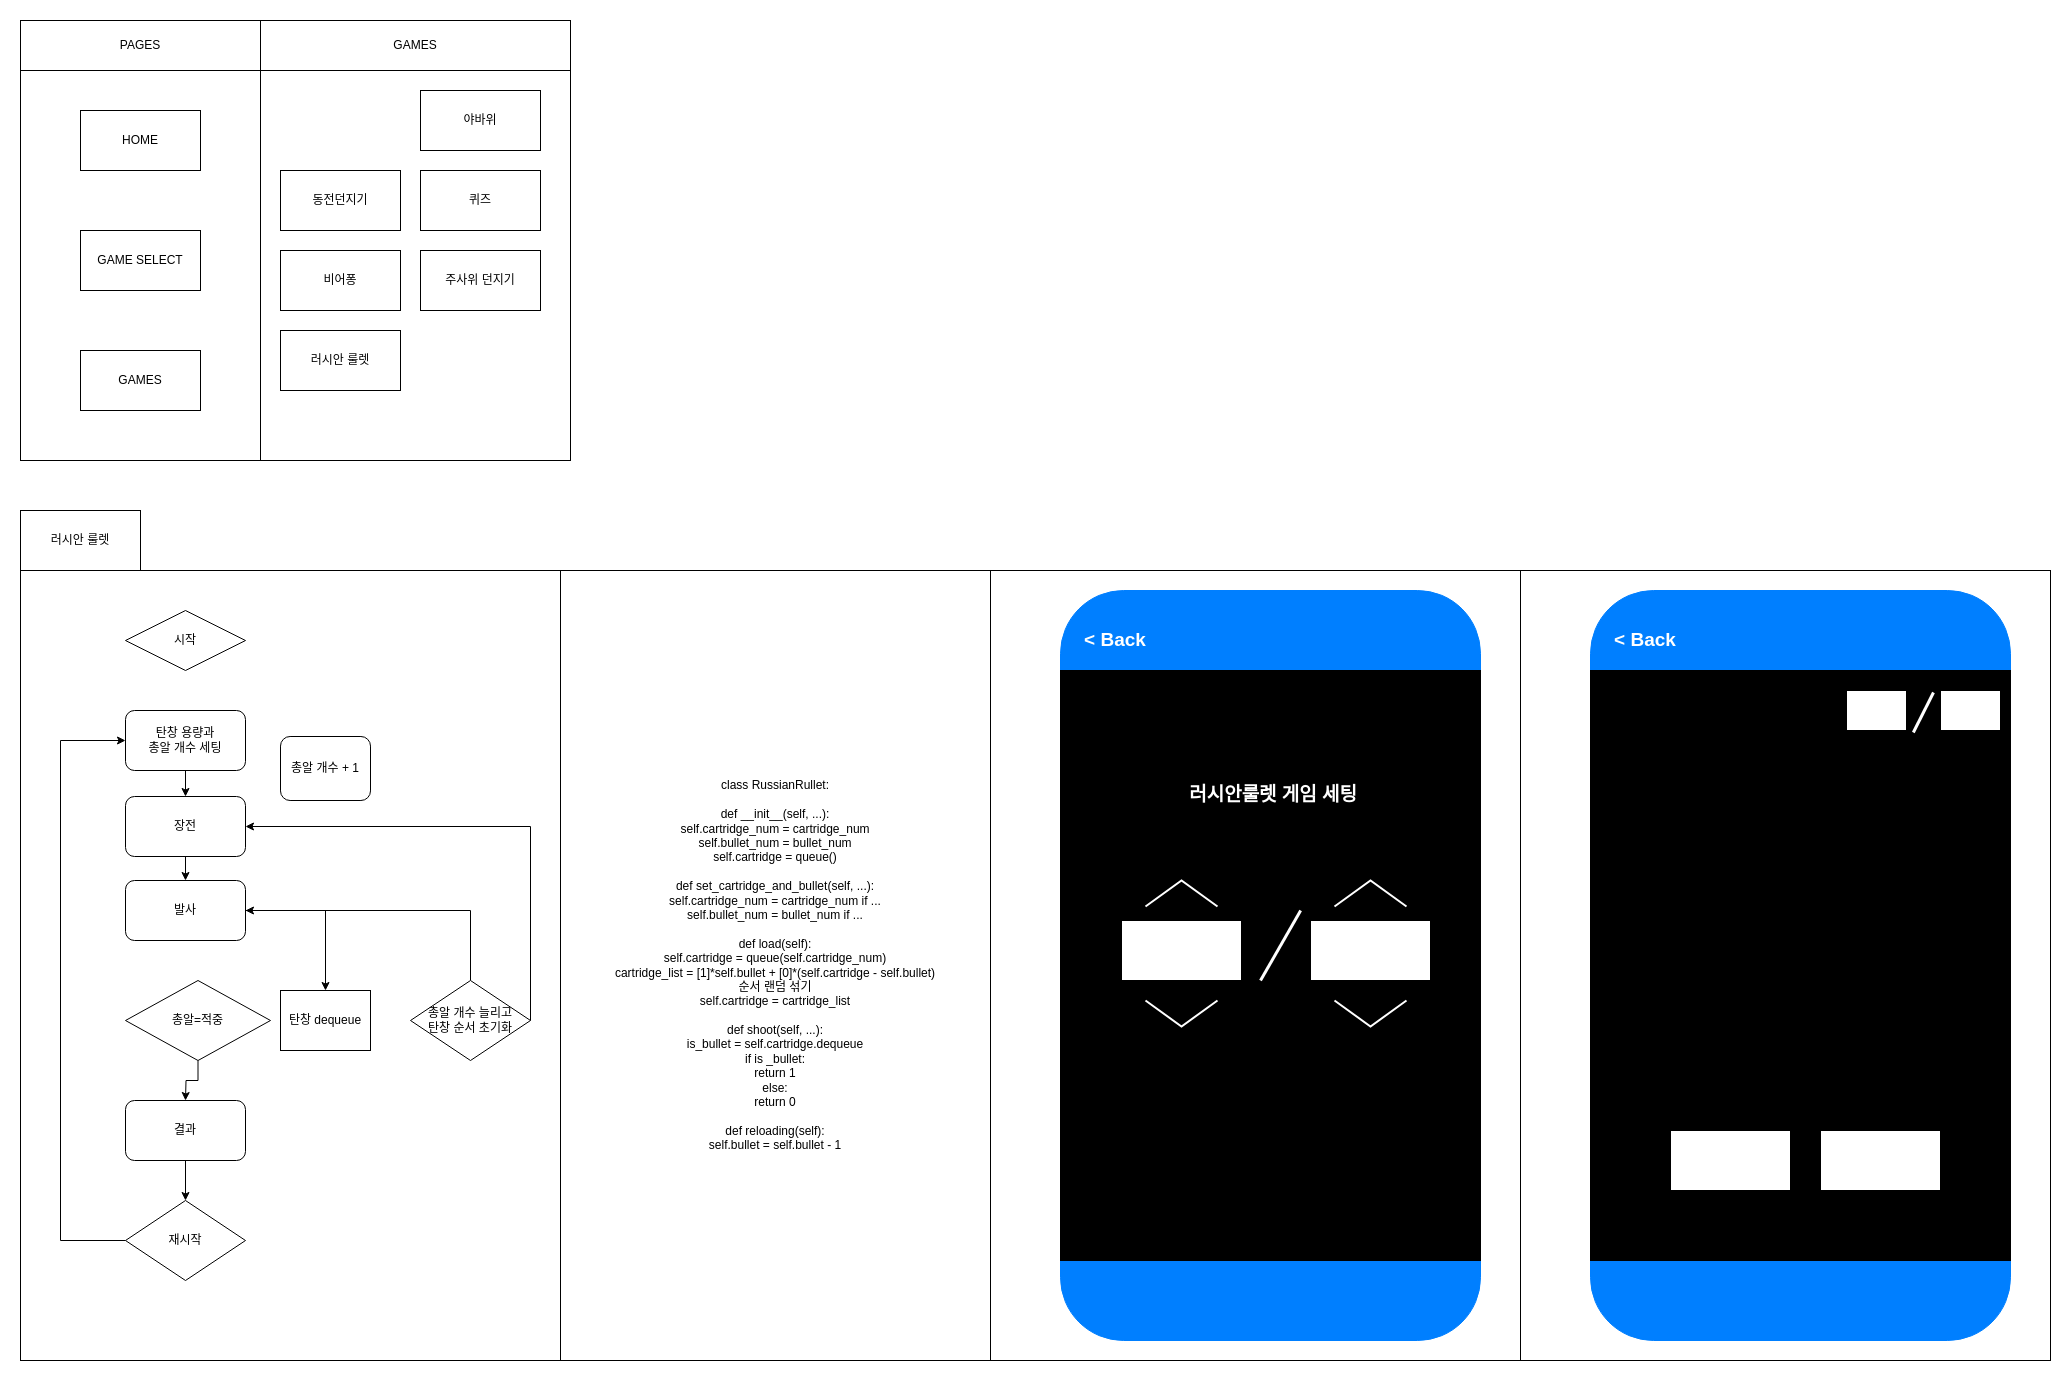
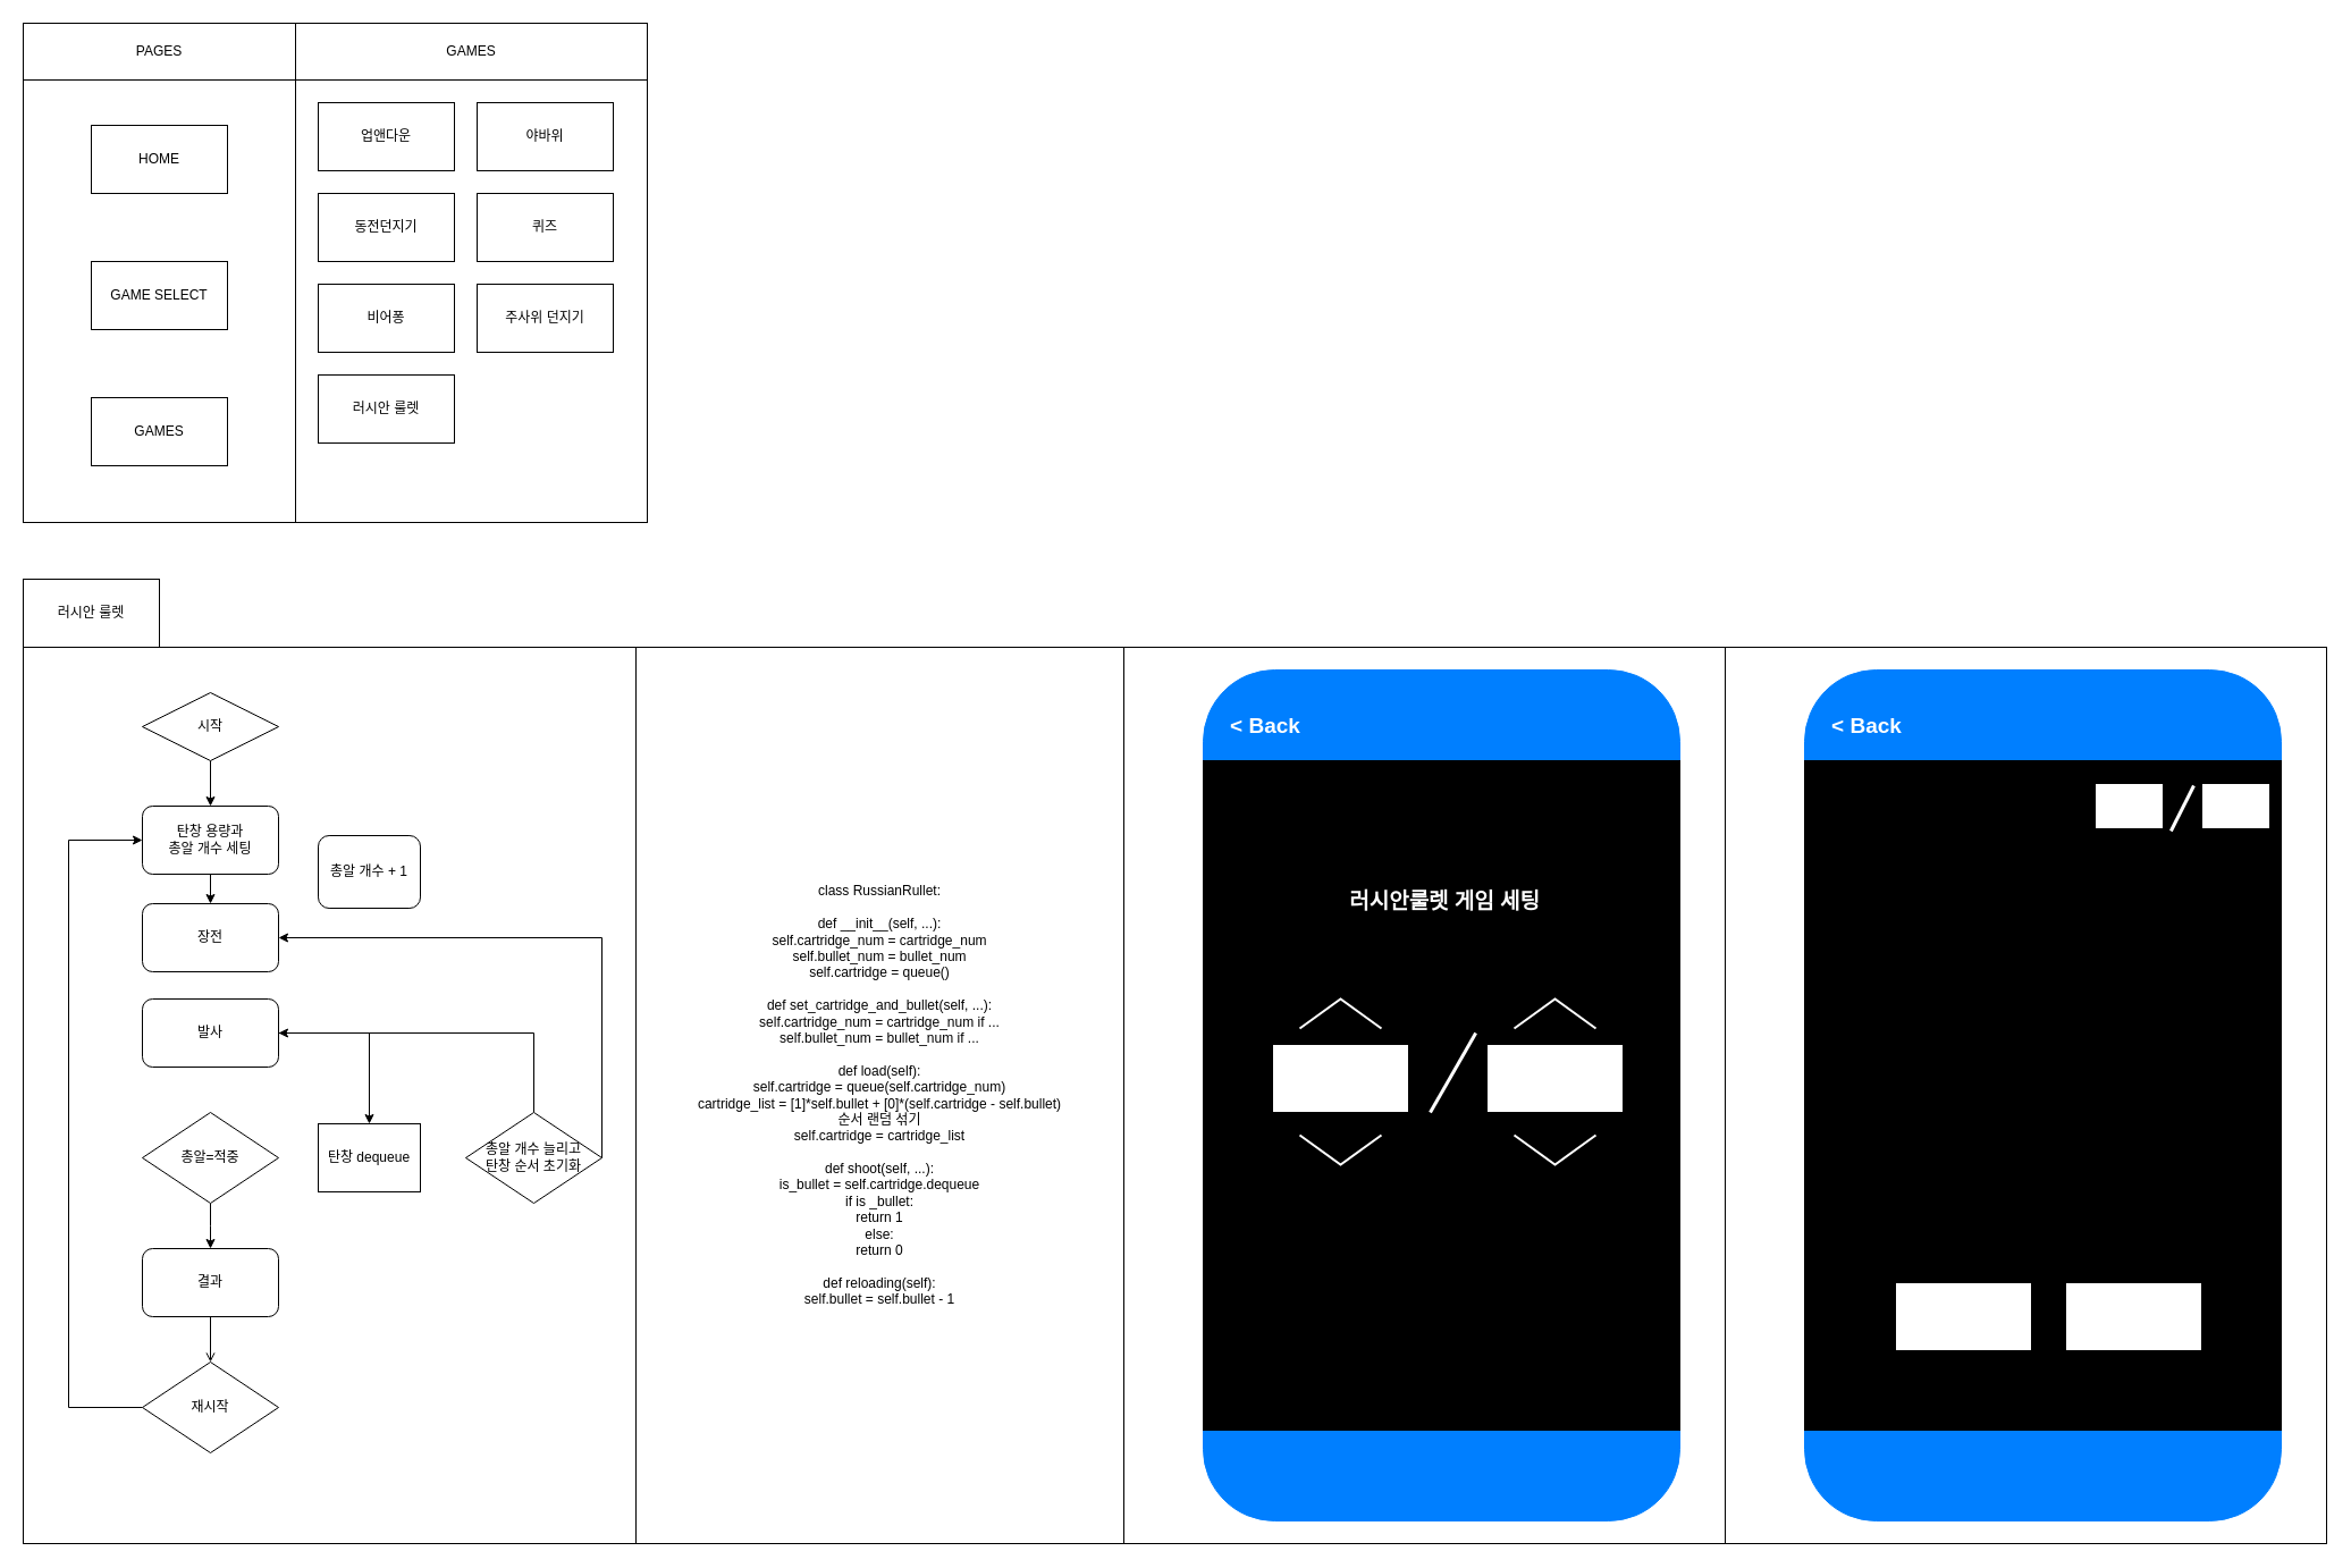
  <mxCell id="0" />
  <mxCell id="1" parent="0" />
  <mxCell id="2" value="" style="rounded=0;whiteSpace=wrap;html=1;" parent="1" vertex="1"><mxGeometry x="20" y="70" width="240" height="390" as="geometry" /></mxCell>
  <mxCell id="3" value="HOME" style="rounded=0;whiteSpace=wrap;html=1;" parent="1" vertex="1"><mxGeometry x="80" y="110" width="120" height="60" as="geometry" /></mxCell>
  <mxCell id="4" value="GAMES" style="rounded=0;whiteSpace=wrap;html=1;" parent="1" vertex="1"><mxGeometry x="80" y="350" width="120" height="60" as="geometry" /></mxCell>
  <mxCell id="5" value="GAME SELECT" style="rounded=0;whiteSpace=wrap;html=1;" parent="1" vertex="1"><mxGeometry x="80" y="230" width="120" height="60" as="geometry" /></mxCell>
  <mxCell id="6" value="PAGES" style="rounded=0;whiteSpace=wrap;html=1;" parent="1" vertex="1"><mxGeometry x="20" y="20" width="240" height="50" as="geometry" /></mxCell>
  <mxCell id="7" value="GAMES" style="rounded=0;whiteSpace=wrap;html=1;" parent="1" vertex="1"><mxGeometry x="260" y="20" width="310" height="50" as="geometry" /></mxCell>
  <mxCell id="8" value="" style="rounded=0;whiteSpace=wrap;html=1;" parent="1" vertex="1"><mxGeometry x="260" y="70" width="310" height="390" as="geometry" /></mxCell>
  <mxCell id="9" value="야바위" style="rounded=0;whiteSpace=wrap;html=1;" parent="1" vertex="1"><mxGeometry x="420" y="90" width="120" height="60" as="geometry" /></mxCell>
  <mxCell id="10" value="비어퐁" style="rounded=0;whiteSpace=wrap;html=1;" parent="1" vertex="1"><mxGeometry x="280" y="250" width="120" height="60" as="geometry" /></mxCell>
+ <mxCell id="11" value="업앤다운" style="rounded=0;whiteSpace=wrap;html=1;" parent="1" vertex="1"><mxGeometry x="280" y="90" width="120" height="60" as="geometry" /></mxCell>
  <mxCell id="12" value="동전던지기" style="rounded=0;whiteSpace=wrap;html=1;" parent="1" vertex="1"><mxGeometry x="280" y="170" width="120" height="60" as="geometry" /></mxCell>
  <mxCell id="13" value="퀴즈" style="rounded=0;whiteSpace=wrap;html=1;" parent="1" vertex="1"><mxGeometry x="420" y="170" width="120" height="60" as="geometry" /></mxCell>
  <mxCell id="14" value="주사위 던지기" style="rounded=0;whiteSpace=wrap;html=1;" parent="1" vertex="1"><mxGeometry x="420" y="250" width="120" height="60" as="geometry" /></mxCell>
  <mxCell id="15" value="러시안 룰렛" style="rounded=0;whiteSpace=wrap;html=1;" vertex="1" parent="1"><mxGeometry x="280" y="330" width="120" height="60" as="geometry" /></mxCell>
  <mxCell id="16" value="러시안 룰렛" style="rounded=0;whiteSpace=wrap;html=1;" vertex="1" parent="1"><mxGeometry x="20" y="510" width="120" height="60" as="geometry" /></mxCell>
  <mxCell id="17" value="" style="rounded=0;whiteSpace=wrap;html=1;" vertex="1" parent="1"><mxGeometry x="20" y="570" width="540" height="790" as="geometry" /></mxCell>
+ <mxCell id="18" style="edgeStyle=orthogonalEdgeStyle;rounded=0;orthogonalLoop=1;jettySize=auto;html=1;entryX=0.5;entryY=0;entryDx=0;entryDy=0;" edge="1" parent="1" source="19" target="21"><mxGeometry relative="1" as="geometry" /></mxCell>
  <mxCell id="19" value="시작" style="rhombus;whiteSpace=wrap;html=1;" vertex="1" parent="1"><mxGeometry x="125" y="610" width="120" height="60" as="geometry" /></mxCell>
  <mxCell id="20" style="edgeStyle=orthogonalEdgeStyle;rounded=0;orthogonalLoop=1;jettySize=auto;html=1;entryX=0.5;entryY=0;entryDx=0;entryDy=0;" edge="1" parent="1" source="21" target="37"><mxGeometry relative="1" as="geometry" /></mxCell>
  <mxCell id="21" value="탄창 용량과&lt;div&gt;총알 개수 세팅&lt;/div&gt;" style="rounded=1;whiteSpace=wrap;html=1;" vertex="1" parent="1"><mxGeometry x="125" y="710" width="120" height="60" as="geometry" /></mxCell>
  <mxCell id="22" style="edgeStyle=orthogonalEdgeStyle;rounded=0;orthogonalLoop=1;jettySize=auto;html=1;" edge="1" parent="1" source="23" target="35"><mxGeometry relative="1" as="geometry" /></mxCell>
  <mxCell id="23" value="발사" style="rounded=1;whiteSpace=wrap;html=1;" vertex="1" parent="1"><mxGeometry x="125" y="880" width="120" height="60" as="geometry" /></mxCell>
  <mxCell id="24" style="edgeStyle=orthogonalEdgeStyle;rounded=0;orthogonalLoop=1;jettySize=auto;html=1;entryX=0.5;entryY=0;entryDx=0;entryDy=0;" edge="1" parent="1" source="25"><mxGeometry relative="1" as="geometry"><mxPoint x="185" y="1100" as="targetPoint" /></mxGeometry></mxCell>
- <mxCell id="25" value="총알=적중" style="rhombus;whiteSpace=wrap;html=1;" vertex="1" parent="1"><mxGeometry x="125" y="980" width="145" height="80" as="geometry" /></mxCell>
+ <mxCell id="25" value="총알=적중" style="rhombus;whiteSpace=wrap;html=1;" vertex="1" parent="1"><mxGeometry x="125" y="980" width="120" height="80" as="geometry" /></mxCell>
  <mxCell id="26" style="edgeStyle=orthogonalEdgeStyle;rounded=0;orthogonalLoop=1;jettySize=auto;html=1;entryX=0;entryY=0.5;entryDx=0;entryDy=0;" edge="1" parent="1" source="27" target="21"><mxGeometry relative="1" as="geometry"><Array as="points"><mxPoint x="60" y="1240" /><mxPoint x="60" y="740" /></Array></mxGeometry></mxCell>
  <mxCell id="27" value="재시작" style="rhombus;whiteSpace=wrap;html=1;" vertex="1" parent="1"><mxGeometry x="125" y="1200" width="120" height="80" as="geometry" /></mxCell>
  <mxCell id="28" style="edgeStyle=orthogonalEdgeStyle;rounded=0;orthogonalLoop=1;jettySize=auto;html=1;entryX=1;entryY=0.5;entryDx=0;entryDy=0;exitX=0.5;exitY=0;exitDx=0;exitDy=0;" edge="1" parent="1" source="30" target="23"><mxGeometry relative="1" as="geometry" /></mxCell>
  <mxCell id="29" style="edgeStyle=orthogonalEdgeStyle;rounded=0;orthogonalLoop=1;jettySize=auto;html=1;entryX=1;entryY=0.5;entryDx=0;entryDy=0;exitX=1;exitY=0.5;exitDx=0;exitDy=0;" edge="1" parent="1" source="30" target="37"><mxGeometry relative="1" as="geometry"><Array as="points"><mxPoint x="530" y="826" /></Array></mxGeometry></mxCell>
  <mxCell id="30" value="총알 개수 늘리고&lt;div&gt;탄창 순서 초기화&lt;/div&gt;" style="rhombus;whiteSpace=wrap;html=1;" vertex="1" parent="1"><mxGeometry x="410" y="980" width="120" height="80" as="geometry" /></mxCell>
- <mxCell id="31" style="edgeStyle=orthogonalEdgeStyle;rounded=0;orthogonalLoop=1;jettySize=auto;html=1;entryX=0.5;entryY=0;entryDx=0;entryDy=0;" edge="1" parent="1" source="32" target="27"><mxGeometry relative="1" as="geometry" /></mxCell>
+ <mxCell id="31" style="edgeStyle=orthogonalEdgeStyle;rounded=0;orthogonalLoop=1;jettySize=auto;html=1;entryX=0.5;entryY=0;entryDx=0;entryDy=0;endArrow=open;" edge="1" parent="1" source="32" target="27"><mxGeometry relative="1" as="geometry" /></mxCell>
  <mxCell id="32" value="결과" style="rounded=1;whiteSpace=wrap;html=1;" vertex="1" parent="1"><mxGeometry x="125" y="1100" width="120" height="60" as="geometry" /></mxCell>
  <mxCell id="33" value="class RussianRullet:&lt;div&gt;&lt;br&gt;&lt;div&gt;def __init__(self, ...):&lt;/div&gt;&lt;div&gt;self.cartridge_num = cartridge_num&lt;/div&gt;&lt;div&gt;self.bullet_num = bullet_num&lt;/div&gt;&lt;div&gt;self.cartridge = queue()&lt;/div&gt;&lt;div&gt;&lt;br&gt;&lt;/div&gt;&lt;div&gt;def set_cartridge_and_bullet(self, ...):&lt;/div&gt;&lt;div&gt;self.cartridge_num = cartridge_num if ...&lt;/div&gt;&lt;div&gt;self.bullet_num = bullet_num if ...&lt;/div&gt;&lt;div&gt;&lt;br&gt;&lt;/div&gt;&lt;div&gt;def load(self):&lt;/div&gt;&lt;div&gt;self.cartridge = queue(self.cartridge_num)&lt;br&gt;&lt;/div&gt;&lt;div&gt;cartridge_list = [1]*self.bullet + [0]*(self.cartridge - self.bullet)&lt;/div&gt;&lt;div&gt;순서 랜덤 섞기&lt;/div&gt;&lt;div&gt;self.cartridge = cartridge_list&lt;/div&gt;&lt;div&gt;&lt;br&gt;&lt;/div&gt;&lt;div&gt;def shoot(self, ...):&lt;/div&gt;&lt;div&gt;is_bullet = self.cartridge.dequeue&lt;/div&gt;&lt;/div&gt;&lt;div&gt;if is _bullet:&lt;/div&gt;&lt;div&gt;return 1&lt;/div&gt;&lt;div&gt;else:&lt;/div&gt;&lt;div&gt;return 0&lt;/div&gt;&lt;div&gt;&lt;br&gt;&lt;/div&gt;&lt;div&gt;def reloading(self):&lt;br&gt;&lt;/div&gt;&lt;div&gt;self.bullet = self.bullet - 1&lt;/div&gt;" style="rounded=0;whiteSpace=wrap;html=1;" vertex="1" parent="1"><mxGeometry x="560" y="570" width="430" height="790" as="geometry" /></mxCell>
  <mxCell id="34" value="총알 개수 + 1" style="rounded=1;whiteSpace=wrap;html=1;" vertex="1" parent="1"><mxGeometry x="280" y="736" width="90" height="64" as="geometry" /></mxCell>
  <mxCell id="35" value="탄창 dequeue" style="whiteSpace=wrap;html=1;rounded=0;" vertex="1" parent="1"><mxGeometry x="280" y="990" width="90" height="60" as="geometry" /></mxCell>
- <mxCell id="36" style="edgeStyle=orthogonalEdgeStyle;rounded=0;orthogonalLoop=1;jettySize=auto;html=1;exitX=0.5;exitY=1;exitDx=0;exitDy=0;entryX=0.5;entryY=0;entryDx=0;entryDy=0;" edge="1" parent="1" source="37" target="23"><mxGeometry relative="1" as="geometry" /></mxCell>
  <mxCell id="37" value="장전" style="rounded=1;whiteSpace=wrap;html=1;" vertex="1" parent="1"><mxGeometry x="125" y="796" width="120" height="60" as="geometry" /></mxCell>
  <mxCell id="38" value="" style="rounded=0;whiteSpace=wrap;html=1;" vertex="1" parent="1"><mxGeometry x="990" y="570" width="530" height="790" as="geometry" /></mxCell>
  <mxCell id="39" value="" style="rounded=1;whiteSpace=wrap;html=1;fillColor=#007FFF;strokeColor=#007FFF;" vertex="1" parent="1"><mxGeometry x="1060" y="590" width="420" height="750" as="geometry" /></mxCell>
  <mxCell id="40" value="" style="rounded=0;whiteSpace=wrap;html=1;fillColor=#000000;" vertex="1" parent="1"><mxGeometry x="1060" y="670" width="420" height="590" as="geometry" /></mxCell>
  <mxCell id="41" value="&lt;font size=&quot;1&quot; color=&quot;#ffffff&quot;&gt;&lt;b style=&quot;font-size: 19px;&quot;&gt;&amp;lt; Back&lt;/b&gt;&lt;/font&gt;" style="text;strokeColor=none;align=center;fillColor=none;html=1;verticalAlign=middle;whiteSpace=wrap;rounded=0;" vertex="1" parent="1"><mxGeometry x="1080" y="625" width="70" height="30" as="geometry" /></mxCell>
  <mxCell id="42" value="" style="rounded=0;whiteSpace=wrap;html=1;" vertex="1" parent="1"><mxGeometry x="1121" y="920" width="120" height="60" as="geometry" /></mxCell>
  <mxCell id="43" value="" style="rounded=0;whiteSpace=wrap;html=1;" vertex="1" parent="1"><mxGeometry x="1310" y="920" width="120" height="60" as="geometry" /></mxCell>
  <mxCell id="44" value="&lt;font color=&quot;#ffffff&quot;&gt;&lt;span style=&quot;font-size: 19px;&quot;&gt;&lt;b&gt;&amp;nbsp;러시안룰렛 게임 세팅&lt;/b&gt;&lt;/span&gt;&lt;/font&gt;" style="text;strokeColor=none;align=center;fillColor=none;html=1;verticalAlign=middle;whiteSpace=wrap;rounded=0;" vertex="1" parent="1"><mxGeometry x="1172.5" y="780" width="195" height="30" as="geometry" /></mxCell>
  <mxCell id="45" value="" style="html=1;verticalLabelPosition=bottom;labelBackgroundColor=#ffffff;verticalAlign=top;shadow=0;dashed=0;strokeWidth=2;shape=mxgraph.ios7.misc.up;strokeColor=#FFFFFF;fillColor=#FFFFFF;" vertex="1" parent="1"><mxGeometry x="1145" y="880" width="72" height="26" as="geometry" /></mxCell>
  <mxCell id="46" value="" style="html=1;verticalLabelPosition=bottom;labelBackgroundColor=#ffffff;verticalAlign=top;shadow=0;dashed=0;strokeWidth=2;shape=mxgraph.ios7.misc.up;strokeColor=#FFFFFF;fillColor=#FFFFFF;flipH=1;flipV=1;" vertex="1" parent="1"><mxGeometry x="1145" y="1000" width="72" height="26" as="geometry" /></mxCell>
  <mxCell id="47" value="" style="html=1;verticalLabelPosition=bottom;labelBackgroundColor=#ffffff;verticalAlign=top;shadow=0;dashed=0;strokeWidth=2;shape=mxgraph.ios7.misc.up;strokeColor=#FFFFFF;fillColor=#FFFFFF;" vertex="1" parent="1"><mxGeometry x="1334" y="880" width="72" height="26" as="geometry" /></mxCell>
  <mxCell id="48" value="" style="html=1;verticalLabelPosition=bottom;labelBackgroundColor=#ffffff;verticalAlign=top;shadow=0;dashed=0;strokeWidth=2;shape=mxgraph.ios7.misc.up;strokeColor=#FFFFFF;fillColor=#FFFFFF;flipH=1;flipV=1;" vertex="1" parent="1"><mxGeometry x="1334" y="1000" width="72" height="26" as="geometry" /></mxCell>
  <mxCell id="49" value="" style="endArrow=none;html=1;rounded=0;strokeWidth=3;strokeColor=#FFFFFF;entryX=0.548;entryY=0.356;entryDx=0;entryDy=0;entryPerimeter=0;" edge="1" parent="1"><mxGeometry width="50" height="50" relative="1" as="geometry"><mxPoint x="1260" y="980" as="sourcePoint" /><mxPoint x="1300.16" y="910.04" as="targetPoint" /></mxGeometry></mxCell>
  <mxCell id="50" value="" style="rounded=0;whiteSpace=wrap;html=1;" vertex="1" parent="1"><mxGeometry x="1520" y="570" width="530" height="790" as="geometry" /></mxCell>
  <mxCell id="51" value="" style="rounded=1;whiteSpace=wrap;html=1;fillColor=#007FFF;strokeColor=#007FFF;" vertex="1" parent="1"><mxGeometry x="1590" y="590" width="420" height="750" as="geometry" /></mxCell>
  <mxCell id="52" value="" style="rounded=0;whiteSpace=wrap;html=1;fillColor=#000000;" vertex="1" parent="1"><mxGeometry x="1590" y="670" width="420" height="590" as="geometry" /></mxCell>
  <mxCell id="53" value="&lt;font size=&quot;1&quot; color=&quot;#ffffff&quot;&gt;&lt;b style=&quot;font-size: 19px;&quot;&gt;&amp;lt; Back&lt;/b&gt;&lt;/font&gt;" style="text;strokeColor=none;align=center;fillColor=none;html=1;verticalAlign=middle;whiteSpace=wrap;rounded=0;" vertex="1" parent="1"><mxGeometry x="1610" y="625" width="70" height="30" as="geometry" /></mxCell>
  <mxCell id="54" value="" style="rounded=0;whiteSpace=wrap;html=1;" vertex="1" parent="1"><mxGeometry x="1846" y="690" width="60" height="40" as="geometry" /></mxCell>
  <mxCell id="55" value="" style="endArrow=none;html=1;rounded=0;strokeWidth=3;strokeColor=#FFFFFF;" edge="1" parent="1"><mxGeometry width="50" height="50" relative="1" as="geometry"><mxPoint x="1912.84" y="731.96" as="sourcePoint" /><mxPoint x="1933" y="692" as="targetPoint" /></mxGeometry></mxCell>
  <mxCell id="56" value="" style="rounded=0;whiteSpace=wrap;html=1;" vertex="1" parent="1"><mxGeometry x="1940" y="690" width="60" height="40" as="geometry" /></mxCell>
  <mxCell id="57" value="" style="rounded=0;whiteSpace=wrap;html=1;" vertex="1" parent="1"><mxGeometry x="1670" y="1130" width="120" height="60" as="geometry" /></mxCell>
  <mxCell id="58" value="" style="rounded=0;whiteSpace=wrap;html=1;" vertex="1" parent="1"><mxGeometry x="1820" y="1130" width="120" height="60" as="geometry" /></mxCell>
